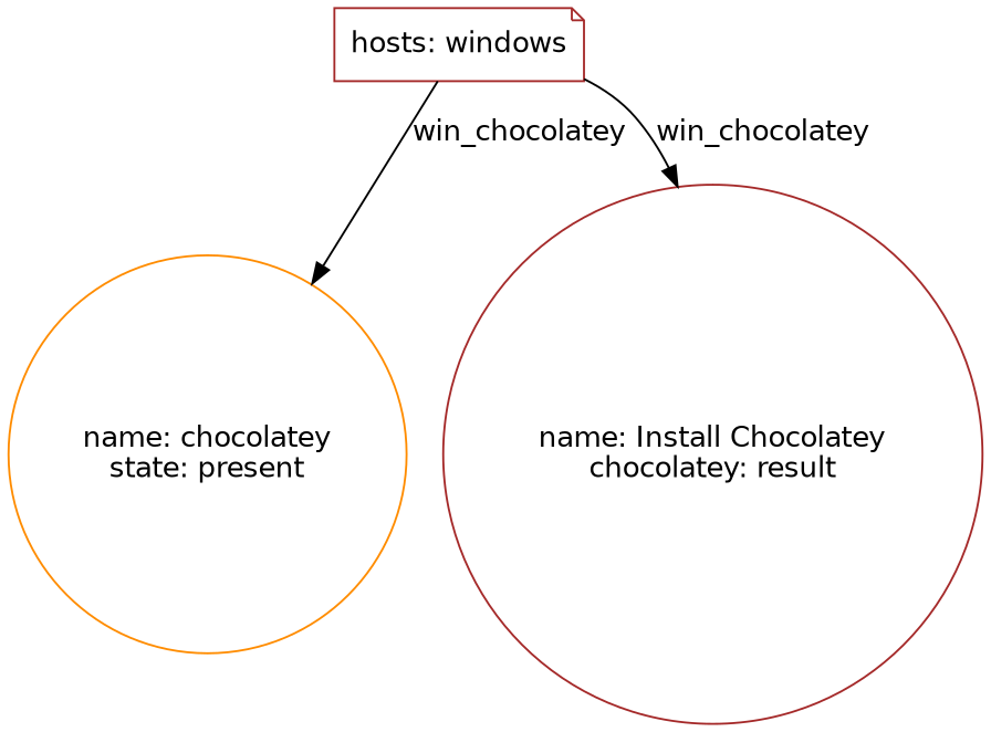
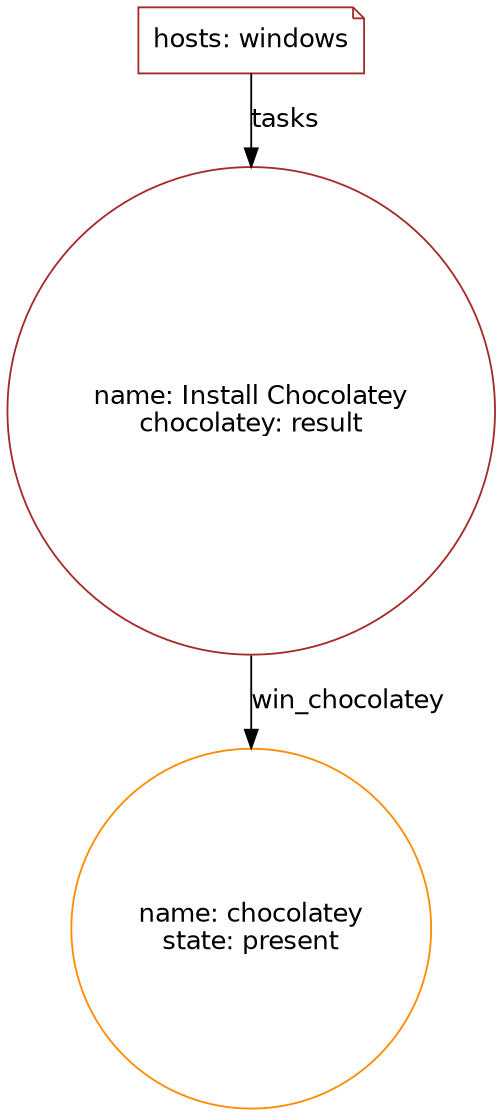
  digraph {
    fontname="DejaVu Sans"
    node [color=brown fontname="DejaVu Sans" shape=circle]
    edge [fontname="DejaVu Sans"]
    n1 [color=darkorange label="name: chocolatey\nstate: present\n"]
    n2 [label="name: Install Chocolatey\nchocolatey: result\n"]
    n3 [label="hosts: windows\n" shape=note]
-   n3 -> n1 [label=win_chocolatey]
-   n3 -> n2 [label=win_chocolatey]
+   n2 -> n1 [label=win_chocolatey]
+   n3 -> n2 [label=tasks]
  }
